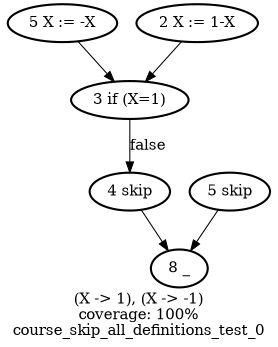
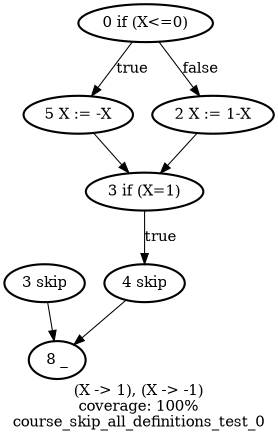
  digraph {
    label="(X -> 1), (X -> -1)\ncoverage: 100%\ncourse_skip_all_definitions_test_0"
    node [style=bold]
    n1 [label="5 X := -X"]
    "3 if (X=1)"
    "4 skip"
    n4 [label="8 _"]
-   "5 skip"
+   "5 skip" [label="3 skip"]
    "2 X := 1-X"
+   "0 if (X<=0)"
    n1 -> "3 if (X=1)"
-   "3 if (X=1)" -> "4 skip" [label=false]
+   "3 if (X=1)" -> "4 skip" [label=true]
    "4 skip" -> n4
    "5 skip" -> n4
    "2 X := 1-X" -> "3 if (X=1)"
+   "0 if (X<=0)" -> n1 [label=true]
+   "0 if (X<=0)" -> "2 X := 1-X" [label=false]
  }
